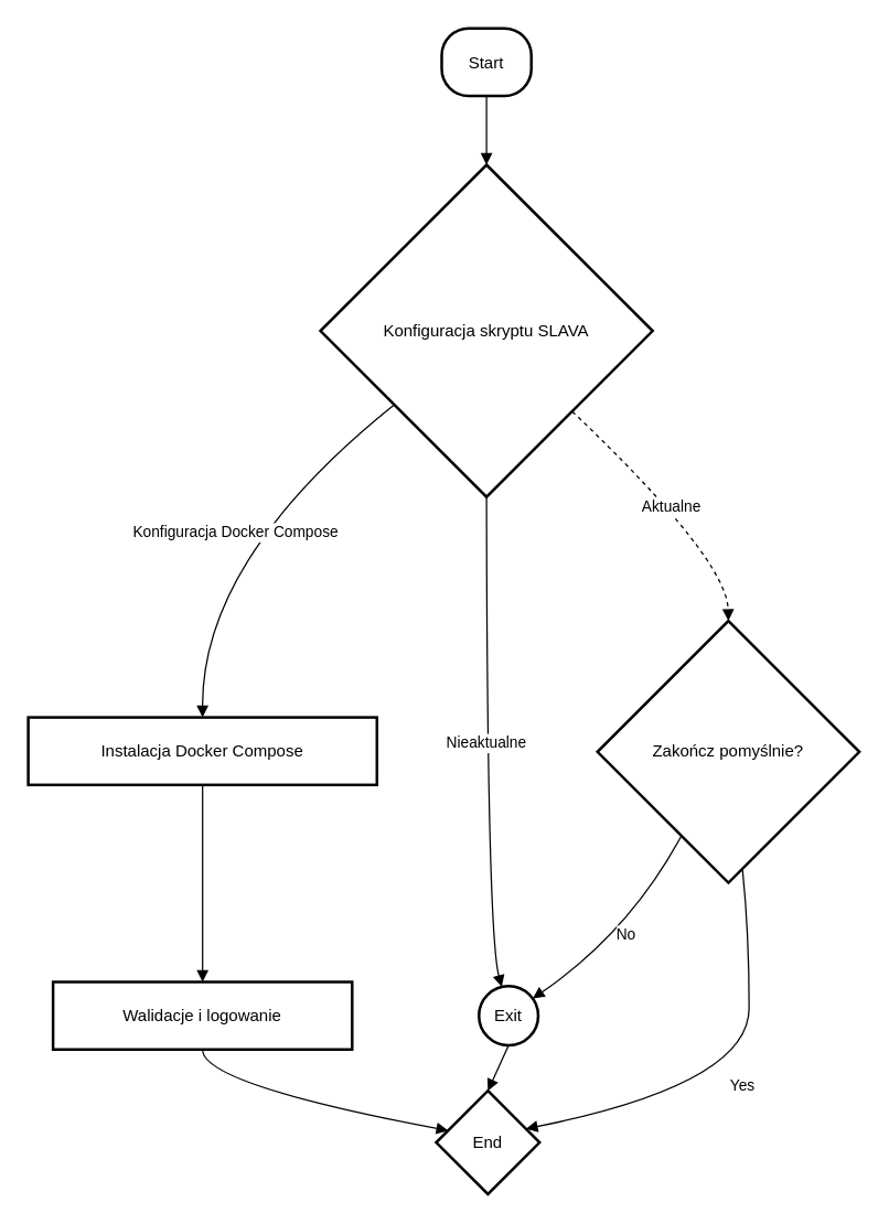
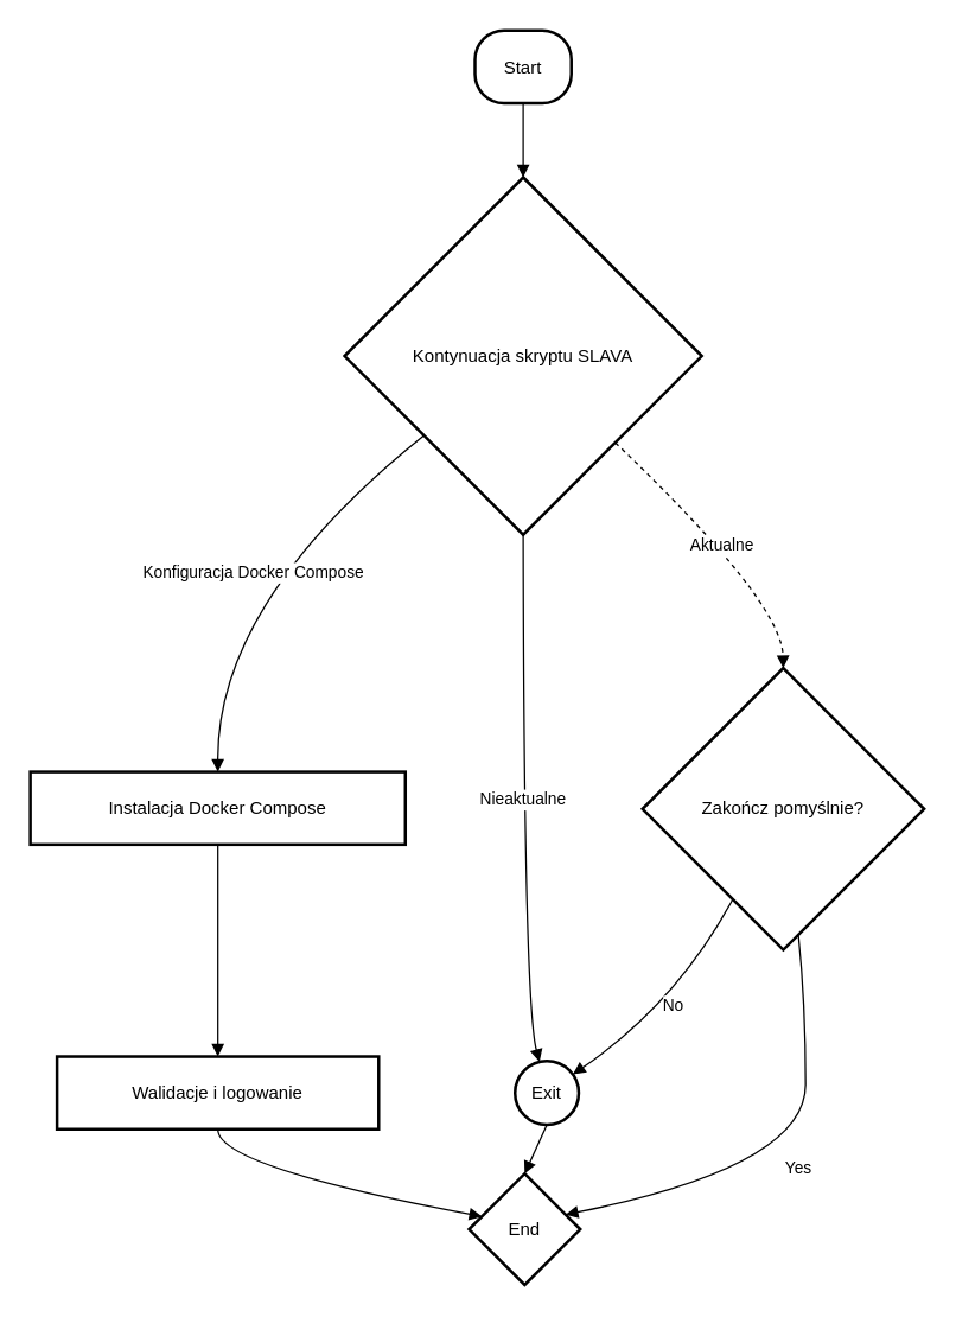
  <mxCell id="0" />
  <mxCell id="1" parent="0" />
  <mxCell id="2" value="Start" style="rounded=1;arcSize=40;strokeWidth=2" vertex="1" parent="1"><mxGeometry x="320" y="20" width="65" height="49" as="geometry" /></mxCell>
- <mxCell id="3" value="Konfiguracja skryptu SLAVA" style="rhombus;strokeWidth=2;whiteSpace=wrap;" vertex="1" parent="1"><mxGeometry x="232" y="119" width="241" height="241" as="geometry" /></mxCell>
+ <mxCell id="3" value="Kontynuacja skryptu SLAVA" style="rhombus;strokeWidth=2;whiteSpace=wrap;" vertex="1" parent="1"><mxGeometry x="232" y="119" width="241" height="241" as="geometry" /></mxCell>
  <mxCell id="4" value="Instalacja Docker Compose" style="whiteSpace=wrap;strokeWidth=2;" vertex="1" parent="1"><mxGeometry x="20" y="520" width="253" height="49" as="geometry" /></mxCell>
  <mxCell id="5" value="Walidacje i logowanie" style="whiteSpace=wrap;strokeWidth=2;" vertex="1" parent="1"><mxGeometry x="38" y="712" width="217" height="49" as="geometry" /></mxCell>
  <mxCell id="6" value="End" style="rhombus;strokeWidth=2;whiteSpace=wrap;" vertex="1" parent="1"><mxGeometry x="316" y="791" width="75" height="75" as="geometry" /></mxCell>
  <mxCell id="7" value="Exit" style="ellipse;aspect=fixed;strokeWidth=2;whiteSpace=wrap;" vertex="1" parent="1"><mxGeometry x="347" y="715" width="43" height="43" as="geometry" /></mxCell>
  <mxCell id="8" value="Zakończ pomyślnie?" style="rhombus;strokeWidth=2;whiteSpace=wrap;" vertex="1" parent="1"><mxGeometry x="433" y="450" width="190" height="190" as="geometry" /></mxCell>
  <mxCell id="9" value="" style="curved=1;startArrow=none;endArrow=block;exitX=0.5;exitY=0.99;entryX=0.5;entryY=0;" edge="1" parent="1" source="2" target="3"><mxGeometry relative="1" as="geometry"><Array as="points" /></mxGeometry></mxCell>
  <mxCell id="10" value="Konfiguracja Docker Compose" style="curved=1;startArrow=none;endArrow=block;exitX=0;exitY=0.9;entryX=0.5;entryY=0.01;" edge="1" parent="1" source="3" target="4"><mxGeometry relative="1" as="geometry"><Array as="points"><mxPoint x="146" y="405" /></Array></mxGeometry></mxCell>
  <mxCell id="11" value="" style="curved=1;startArrow=none;endArrow=block;exitX=0.5;exitY=1;entryX=0.5;entryY=0;" edge="1" parent="1" source="4" target="5"><mxGeometry relative="1" as="geometry"><Array as="points" /></mxGeometry></mxCell>
  <mxCell id="12" value="" style="curved=1;startArrow=none;endArrow=block;exitX=0.5;exitY=0.99;entryX=0;entryY=0.35;" edge="1" parent="1" source="5" target="6"><mxGeometry relative="1" as="geometry"><Array as="points"><mxPoint x="146" y="786" /></Array></mxGeometry></mxCell>
  <mxCell id="13" value="Nieaktualne" style="curved=1;startArrow=none;endArrow=block;exitX=0.5;exitY=1;entryX=0.37;entryY=0;" edge="1" parent="1" source="3" target="7"><mxGeometry relative="1" as="geometry"><Array as="points"><mxPoint x="353" y="676" /></Array></mxGeometry></mxCell>
  <mxCell id="14" value="" style="curved=1;startArrow=none;endArrow=block;exitX=0.5;exitY=0.99;entryX=0.5;entryY=0;" edge="1" parent="1" source="7" target="6"><mxGeometry relative="1" as="geometry"><Array as="points" /></mxGeometry></mxCell>
  <mxCell id="15" value="Aktualne" style="curved=1;startArrow=none;endArrow=block;exitX=1;exitY=0.97;entryX=0.5;entryY=0;dashed=1;" edge="1" parent="1" source="3" target="8"><mxGeometry relative="1" as="geometry"><Array as="points"><mxPoint x="527" y="405" /></Array></mxGeometry></mxCell>
  <mxCell id="16" value="Yes" style="curved=1;startArrow=none;endArrow=block;exitX=0.56;exitY=1;entryX=1;entryY=0.32;" edge="1" parent="1" source="8" target="6"><mxGeometry relative="1" as="geometry"><Array as="points"><mxPoint x="543" y="676" /><mxPoint x="543" y="786" /></Array></mxGeometry></mxCell>
  <mxCell id="17" value="No" style="curved=1;startArrow=none;endArrow=block;exitX=0.22;exitY=1;entryX=1;entryY=0.15;" edge="1" parent="1" source="8" target="7"><mxGeometry relative="1" as="geometry"><Array as="points"><mxPoint x="456" y="676" /></Array></mxGeometry></mxCell>
